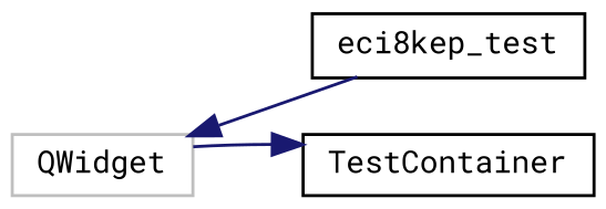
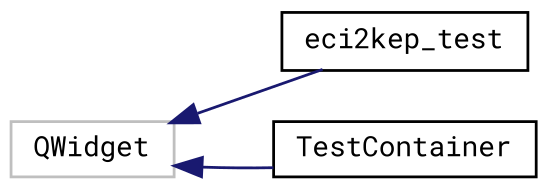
  digraph {
    fontname="Roboto Mono"
    rankdir=LR
    node [color=black fillcolor=white fontname="Roboto Mono" fontsize=10 shape=record style=filled]
    edge [color=midnightblue dir=back fontname="Roboto Mono" fontsize=10 labelfontname=Helvetica labelfontsize=10 style=solid]
    n1 [color=grey75 height=0.2 label=QWidget width=0.4]
-   n2 [height=0.2 label=eci8kep_test width=0.4]
+   n2 [height=0.2 label=eci2kep_test width=0.4]
    n3 [height=0.2 label=TestContainer width=0.4]
    n1 -> n2
-   n3 -> n1
+   n1 -> n3
  }
